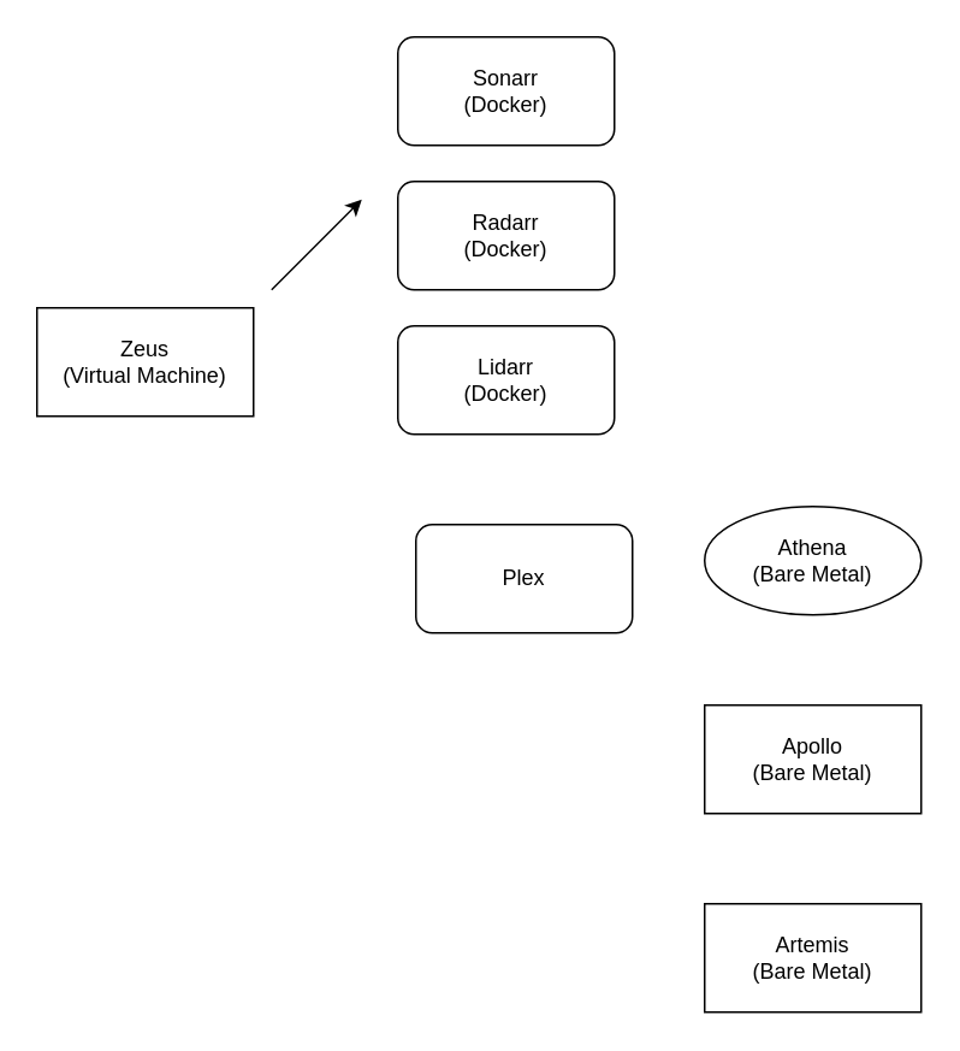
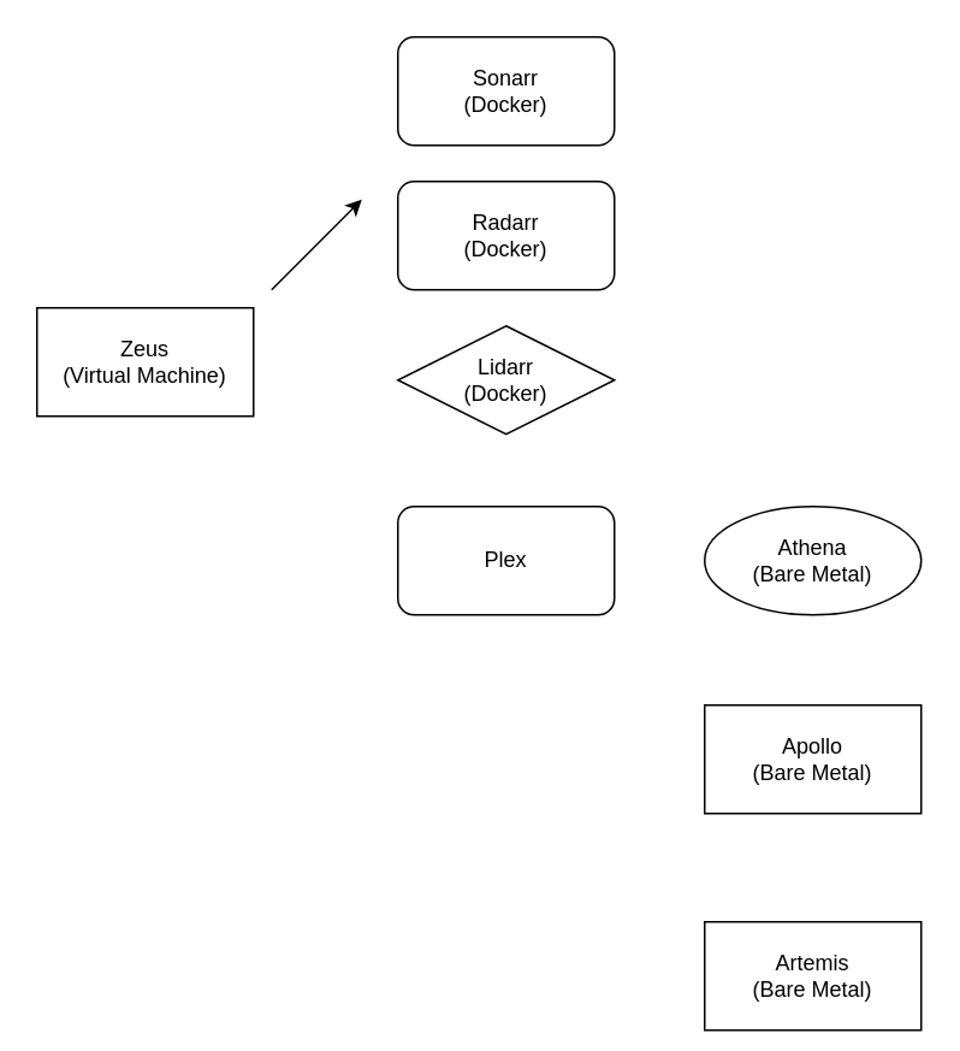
  <mxCell id="0" />
  <mxCell id="1" parent="0" />
  <mxCell id="2" value="Zeus&lt;br&gt;(Virtual Machine)" style="rounded=0;whiteSpace=wrap;html=1;" vertex="1" parent="1"><mxGeometry x="20" y="170" width="120" height="60" as="geometry" /></mxCell>
  <mxCell id="3" value="" style="endArrow=classic;html=1;rounded=0;" edge="1" parent="1"><mxGeometry width="50" height="50" relative="1" as="geometry"><mxPoint x="150" y="160" as="sourcePoint" /><mxPoint x="200" y="110" as="targetPoint" /></mxGeometry></mxCell>
  <mxCell id="4" value="Sonarr&lt;br&gt;(Docker)" style="rounded=1;whiteSpace=wrap;html=1;" vertex="1" parent="1"><mxGeometry x="220" y="20" width="120" height="60" as="geometry" /></mxCell>
- <mxCell id="5" value="Lidarr&lt;br&gt;(Docker)" style="rounded=1;whiteSpace=wrap;html=1;" vertex="1" parent="1"><mxGeometry x="220" y="180" width="120" height="60" as="geometry" /></mxCell>
+ <mxCell id="5" value="Lidarr&lt;br&gt;(Docker)" style="rhombus;whiteSpace=wrap;html=1;" vertex="1" parent="1"><mxGeometry x="220" y="180" width="120" height="60" as="geometry" /></mxCell>
  <mxCell id="6" value="Radarr&lt;br&gt;(Docker)" style="rounded=1;whiteSpace=wrap;html=1;" vertex="1" parent="1"><mxGeometry x="220" y="100" width="120" height="60" as="geometry" /></mxCell>
  <mxCell id="7" value="Athena&lt;br&gt;(Bare Metal)" style="ellipse;whiteSpace=wrap;html=1;" vertex="1" parent="1"><mxGeometry x="390" y="280" width="120" height="60" as="geometry" /></mxCell>
- <mxCell id="8" value="Plex" style="rounded=1;whiteSpace=wrap;html=1;" vertex="1" parent="1"><mxGeometry x="230" y="290" width="120" height="60" as="geometry" /></mxCell>
+ <mxCell id="8" value="Plex" style="rounded=1;whiteSpace=wrap;html=1;" vertex="1" parent="1"><mxGeometry x="220" y="280" width="120" height="60" as="geometry" /></mxCell>
  <mxCell id="9" value="Apollo&lt;br&gt;(Bare Metal)" style="rounded=0;whiteSpace=wrap;html=1;" vertex="1" parent="1"><mxGeometry x="390" y="390" width="120" height="60" as="geometry" /></mxCell>
- <mxCell id="10" value="Artemis&lt;br&gt;(Bare Metal)" style="rounded=0;whiteSpace=wrap;html=1;" vertex="1" parent="1"><mxGeometry x="390" y="500" width="120" height="60" as="geometry" /></mxCell>
+ <mxCell id="10" value="Artemis&lt;br&gt;(Bare Metal)" style="rounded=0;whiteSpace=wrap;html=1;" vertex="1" parent="1"><mxGeometry x="390" y="510" width="120" height="60" as="geometry" /></mxCell>
